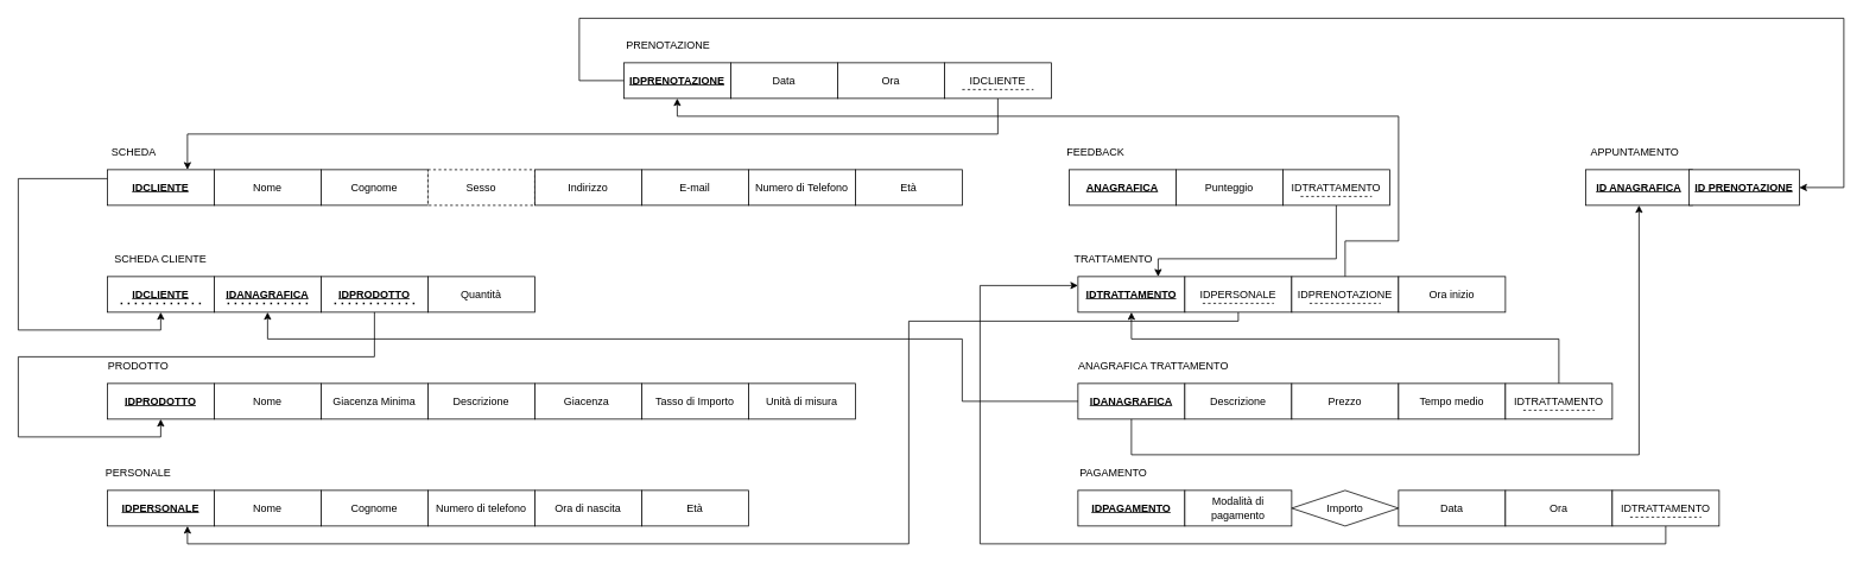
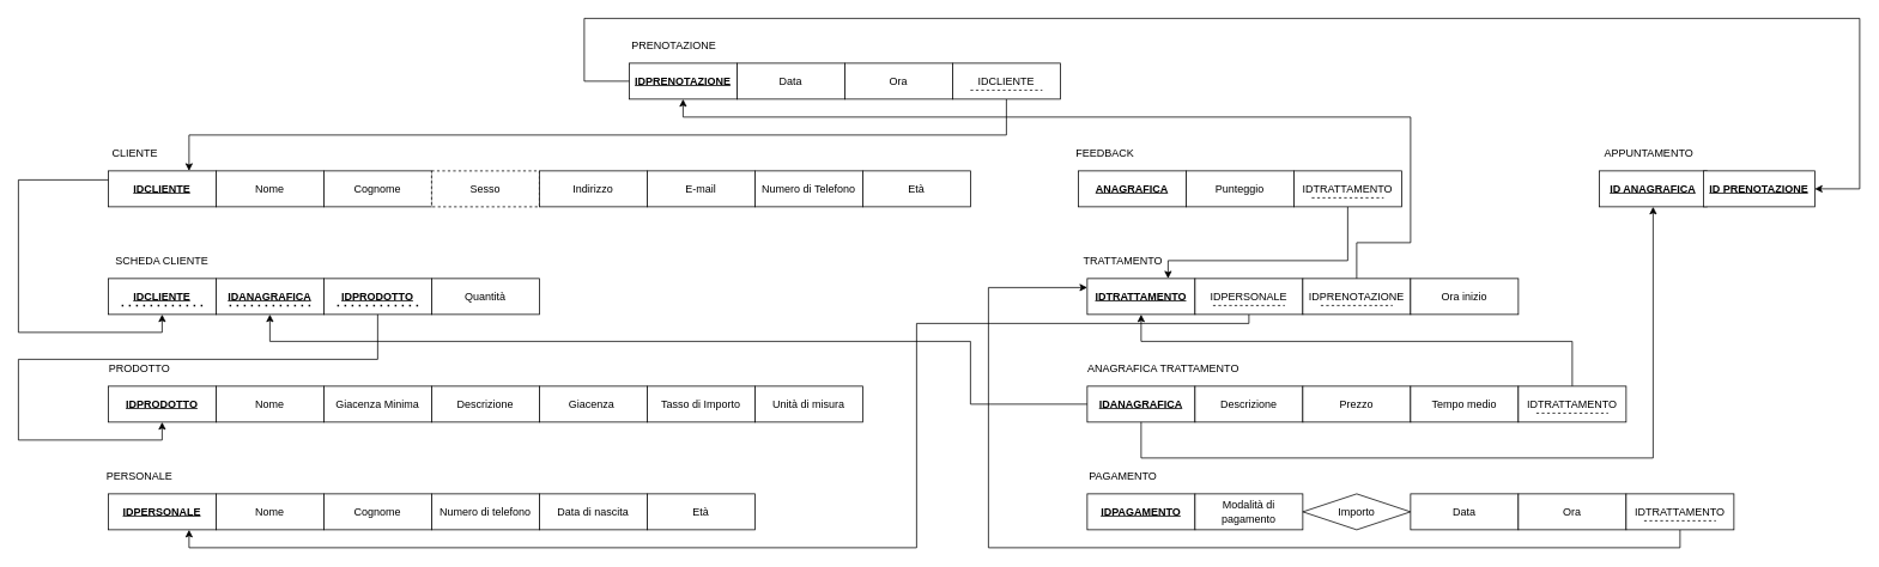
  <mxCell id="0" />
  <mxCell id="1" parent="0" />
  <mxCell id="2" value="&lt;u&gt;&lt;b&gt;IDCLIENTE&lt;/b&gt;&lt;/u&gt;" style="rounded=0;whiteSpace=wrap;html=1;" parent="1" vertex="1"><mxGeometry x="120" y="190" width="120" height="40" as="geometry" /></mxCell>
  <mxCell id="3" value="Nome" style="rounded=0;whiteSpace=wrap;html=1;" parent="1" vertex="1"><mxGeometry x="240" y="190" width="120" height="40" as="geometry" /></mxCell>
  <mxCell id="4" value="Cognome" style="rounded=0;whiteSpace=wrap;html=1;" parent="1" vertex="1"><mxGeometry x="360" y="190" width="120" height="40" as="geometry" /></mxCell>
  <mxCell id="5" value="Sesso" style="rounded=0;whiteSpace=wrap;html=1;dashed=1;" parent="1" vertex="1"><mxGeometry x="480" y="190" width="120" height="40" as="geometry" /></mxCell>
  <mxCell id="6" value="&lt;b&gt;&lt;u&gt;IDCLIENTE&lt;/u&gt;&lt;/b&gt;" style="rounded=0;whiteSpace=wrap;html=1;" parent="1" vertex="1"><mxGeometry x="120" y="310" width="120" height="40" as="geometry" /></mxCell>
  <mxCell id="7" value="&lt;b&gt;&lt;u&gt;IDANAGRAFICA&lt;/u&gt;&lt;/b&gt;" style="rounded=0;whiteSpace=wrap;html=1;" parent="1" vertex="1"><mxGeometry x="240" y="310" width="120" height="40" as="geometry" /></mxCell>
  <mxCell id="8" value="&lt;u&gt;&lt;b&gt;IDPRODOTTO&lt;/b&gt;&lt;/u&gt;" style="rounded=0;whiteSpace=wrap;html=1;" parent="1" vertex="1"><mxGeometry x="360" y="310" width="120" height="40" as="geometry" /></mxCell>
  <mxCell id="9" value="Quantità" style="rounded=0;whiteSpace=wrap;html=1;" parent="1" vertex="1"><mxGeometry x="480" y="310" width="120" height="40" as="geometry" /></mxCell>
  <mxCell id="10" value="&lt;b&gt;&lt;u&gt;IDPRODOTTO&lt;/u&gt;&lt;/b&gt;" style="rounded=0;whiteSpace=wrap;html=1;" parent="1" vertex="1"><mxGeometry x="120" y="430" width="120" height="40" as="geometry" /></mxCell>
  <mxCell id="11" value="Nome" style="rounded=0;whiteSpace=wrap;html=1;" parent="1" vertex="1"><mxGeometry x="240" y="430" width="120" height="40" as="geometry" /></mxCell>
  <mxCell id="12" value="Giacenza Minima" style="rounded=0;whiteSpace=wrap;html=1;" parent="1" vertex="1"><mxGeometry x="360" y="430" width="120" height="40" as="geometry" /></mxCell>
  <mxCell id="13" value="Descrizione" style="rounded=0;whiteSpace=wrap;html=1;" parent="1" vertex="1"><mxGeometry x="480" y="430" width="120" height="40" as="geometry" /></mxCell>
  <mxCell id="14" value="&lt;b&gt;&lt;u&gt;IDPERSONALE&lt;/u&gt;&lt;/b&gt;" style="rounded=0;whiteSpace=wrap;html=1;" parent="1" vertex="1"><mxGeometry x="120" y="550" width="120" height="40" as="geometry" /></mxCell>
  <mxCell id="15" value="Nome" style="rounded=0;whiteSpace=wrap;html=1;" parent="1" vertex="1"><mxGeometry x="240" y="550" width="120" height="40" as="geometry" /></mxCell>
  <mxCell id="16" value="Cognome" style="rounded=0;whiteSpace=wrap;html=1;" parent="1" vertex="1"><mxGeometry x="360" y="550" width="120" height="40" as="geometry" /></mxCell>
  <mxCell id="17" value="Numero di telefono" style="rounded=0;whiteSpace=wrap;html=1;" parent="1" vertex="1"><mxGeometry x="480" y="550" width="120" height="40" as="geometry" /></mxCell>
  <mxCell id="18" value="&lt;b&gt;&lt;u&gt;IDTRATTAMENTO&lt;/u&gt;&lt;/b&gt;" style="rounded=0;whiteSpace=wrap;html=1;" parent="1" vertex="1"><mxGeometry x="1210" y="310" width="120" height="40" as="geometry" /></mxCell>
  <mxCell id="19" style="edgeStyle=orthogonalEdgeStyle;rounded=0;orthogonalLoop=1;jettySize=auto;html=1;entryX=0.75;entryY=1;entryDx=0;entryDy=0;exitX=0.5;exitY=1;exitDx=0;exitDy=0;" parent="1" source="20" target="14" edge="1"><mxGeometry relative="1" as="geometry"><mxPoint x="1390" y="350" as="sourcePoint" /><Array as="points"><mxPoint x="1390" y="360" /><mxPoint x="1020" y="360" /><mxPoint x="1020" y="610" /><mxPoint x="210" y="610" /></Array></mxGeometry></mxCell>
  <mxCell id="20" value="IDPERSONALE" style="rounded=0;whiteSpace=wrap;html=1;" parent="1" vertex="1"><mxGeometry x="1330" y="310" width="120" height="40" as="geometry" /></mxCell>
  <mxCell id="21" style="edgeStyle=orthogonalEdgeStyle;rounded=0;orthogonalLoop=1;jettySize=auto;html=1;entryX=0.5;entryY=1;entryDx=0;entryDy=0;exitX=0.5;exitY=0;exitDx=0;exitDy=0;exitPerimeter=0;" parent="1" source="22" target="32" edge="1"><mxGeometry relative="1" as="geometry"><Array as="points"><mxPoint x="1510" y="270" /><mxPoint x="1570" y="270" /><mxPoint x="1570" y="130" /><mxPoint x="760" y="130" /></Array></mxGeometry></mxCell>
  <mxCell id="22" value="IDPRENOTAZIONE" style="rounded=0;whiteSpace=wrap;html=1;" parent="1" vertex="1"><mxGeometry x="1450" y="310" width="120" height="40" as="geometry" /></mxCell>
  <mxCell id="23" value="&lt;b&gt;&lt;u&gt;IDANAGRAFICA&lt;/u&gt;&lt;/b&gt;" style="rounded=0;whiteSpace=wrap;html=1;" parent="1" vertex="1"><mxGeometry x="1210" y="430" width="120" height="40" as="geometry" /></mxCell>
  <mxCell id="24" value="Descrizione" style="rounded=0;whiteSpace=wrap;html=1;" parent="1" vertex="1"><mxGeometry x="1330" y="430" width="120" height="40" as="geometry" /></mxCell>
  <mxCell id="25" value="Prezzo" style="rounded=0;whiteSpace=wrap;html=1;" parent="1" vertex="1"><mxGeometry x="1450" y="430" width="120" height="40" as="geometry" /></mxCell>
  <mxCell id="26" value="Tempo medio" style="rounded=0;whiteSpace=wrap;html=1;" parent="1" vertex="1"><mxGeometry x="1570" y="430" width="120" height="40" as="geometry" /></mxCell>
- <mxCell id="27" value="SCHEDA" style="text;html=1;strokeColor=none;fillColor=none;align=center;verticalAlign=middle;whiteSpace=wrap;rounded=0;" parent="1" vertex="1"><mxGeometry x="130" y="160" width="40" height="20" as="geometry" /></mxCell>
+ <mxCell id="27" value="CLIENTE" style="text;html=1;strokeColor=none;fillColor=none;align=center;verticalAlign=middle;whiteSpace=wrap;rounded=0;" parent="1" vertex="1"><mxGeometry x="130" y="160" width="40" height="20" as="geometry" /></mxCell>
  <mxCell id="28" value="SCHEDA CLIENTE" style="text;html=1;strokeColor=none;fillColor=none;align=center;verticalAlign=middle;whiteSpace=wrap;rounded=0;" parent="1" vertex="1"><mxGeometry x="120" y="280" width="120" height="20" as="geometry" /></mxCell>
  <mxCell id="29" value="PRODOTTO" style="text;html=1;strokeColor=none;fillColor=none;align=center;verticalAlign=middle;whiteSpace=wrap;rounded=0;" parent="1" vertex="1"><mxGeometry x="135" y="400" width="40" height="20" as="geometry" /></mxCell>
  <mxCell id="30" value="&lt;u&gt;&lt;b&gt;ANAGRAFICA&lt;/b&gt;&lt;/u&gt;" style="rounded=0;whiteSpace=wrap;html=1;" parent="1" vertex="1"><mxGeometry x="1200" y="190" width="120" height="40" as="geometry" /></mxCell>
  <mxCell id="31" value="Punteggio" style="rounded=0;whiteSpace=wrap;html=1;" parent="1" vertex="1"><mxGeometry x="1320" y="190" width="120" height="40" as="geometry" /></mxCell>
  <mxCell id="32" value="&lt;b&gt;&lt;u&gt;IDPRENOTAZIONE&lt;/u&gt;&lt;/b&gt;" style="rounded=0;whiteSpace=wrap;html=1;" parent="1" vertex="1"><mxGeometry x="700" y="70" width="120" height="40" as="geometry" /></mxCell>
  <mxCell id="33" value="Data" style="rounded=0;whiteSpace=wrap;html=1;" parent="1" vertex="1"><mxGeometry x="820" y="70" width="120" height="40" as="geometry" /></mxCell>
  <mxCell id="34" value="Ora" style="rounded=0;whiteSpace=wrap;html=1;" parent="1" vertex="1"><mxGeometry x="940" y="70" width="120" height="40" as="geometry" /></mxCell>
  <mxCell id="35" style="edgeStyle=orthogonalEdgeStyle;rounded=0;orthogonalLoop=1;jettySize=auto;html=1;exitX=0.5;exitY=1;exitDx=0;exitDy=0;entryX=0.75;entryY=0;entryDx=0;entryDy=0;" parent="1" source="36" target="2" edge="1"><mxGeometry relative="1" as="geometry" /></mxCell>
  <mxCell id="36" value="IDCLIENTE" style="rounded=0;whiteSpace=wrap;html=1;" parent="1" vertex="1"><mxGeometry x="1060" y="70" width="120" height="40" as="geometry" /></mxCell>
  <mxCell id="37" value="FEEDBACK" style="text;html=1;strokeColor=none;fillColor=none;align=center;verticalAlign=middle;whiteSpace=wrap;rounded=0;" parent="1" vertex="1"><mxGeometry x="1210" y="160" width="40" height="20" as="geometry" /></mxCell>
  <mxCell id="38" value="PRENOTAZIONE" style="text;html=1;strokeColor=none;fillColor=none;align=center;verticalAlign=middle;whiteSpace=wrap;rounded=0;" parent="1" vertex="1"><mxGeometry x="730" y="40" width="40" height="20" as="geometry" /></mxCell>
  <mxCell id="39" value="TRATTAMENTO" style="text;html=1;strokeColor=none;fillColor=none;align=center;verticalAlign=middle;whiteSpace=wrap;rounded=0;" parent="1" vertex="1"><mxGeometry x="1230" y="280" width="40" height="20" as="geometry" /></mxCell>
  <mxCell id="40" value="PERSONALE" style="text;html=1;strokeColor=none;fillColor=none;align=center;verticalAlign=middle;whiteSpace=wrap;rounded=0;" parent="1" vertex="1"><mxGeometry x="135" y="520" width="40" height="20" as="geometry" /></mxCell>
  <mxCell id="41" value="ANAGRAFICA TRATTAMENTO" style="text;html=1;strokeColor=none;fillColor=none;align=center;verticalAlign=middle;whiteSpace=wrap;rounded=0;" parent="1" vertex="1"><mxGeometry x="1200" y="400" width="190" height="20" as="geometry" /></mxCell>
  <mxCell id="42" value="&lt;b&gt;&lt;u&gt;IDPAGAMENTO&lt;/u&gt;&lt;/b&gt;" style="rounded=0;whiteSpace=wrap;html=1;" parent="1" vertex="1"><mxGeometry x="1210" y="550" width="120" height="40" as="geometry" /></mxCell>
  <mxCell id="43" value="Modalità di pagamento" style="rounded=0;whiteSpace=wrap;html=1;" parent="1" vertex="1"><mxGeometry x="1330" y="550" width="120" height="40" as="geometry" /></mxCell>
  <mxCell id="44" value="Importo" style="rhombus;whiteSpace=wrap;html=1;" parent="1" vertex="1"><mxGeometry x="1450" y="550" width="120" height="40" as="geometry" /></mxCell>
  <mxCell id="45" value="Data" style="rounded=0;whiteSpace=wrap;html=1;" parent="1" vertex="1"><mxGeometry x="1570" y="550" width="120" height="40" as="geometry" /></mxCell>
  <mxCell id="46" value="PAGAMENTO" style="text;html=1;strokeColor=none;fillColor=none;align=center;verticalAlign=middle;whiteSpace=wrap;rounded=0;" parent="1" vertex="1"><mxGeometry x="1200" y="520" width="100" height="20" as="geometry" /></mxCell>
  <mxCell id="47" value="Indirizzo" style="rounded=0;whiteSpace=wrap;html=1;" parent="1" vertex="1"><mxGeometry x="600" y="190" width="120" height="40" as="geometry" /></mxCell>
  <mxCell id="48" value="E-mail" style="rounded=0;whiteSpace=wrap;html=1;" parent="1" vertex="1"><mxGeometry x="720" y="190" width="120" height="40" as="geometry" /></mxCell>
  <mxCell id="49" value="Numero di Telefono" style="rounded=0;whiteSpace=wrap;html=1;" parent="1" vertex="1"><mxGeometry x="840" y="190" width="120" height="40" as="geometry" /></mxCell>
  <mxCell id="50" value="Età" style="rounded=0;whiteSpace=wrap;html=1;" parent="1" vertex="1"><mxGeometry x="960" y="190" width="120" height="40" as="geometry" /></mxCell>
  <mxCell id="51" style="edgeStyle=orthogonalEdgeStyle;rounded=0;orthogonalLoop=1;jettySize=auto;html=1;entryX=0.75;entryY=0;entryDx=0;entryDy=0;" parent="1" source="52" target="18" edge="1"><mxGeometry relative="1" as="geometry"><Array as="points"><mxPoint x="1500" y="290" /><mxPoint x="1300" y="290" /></Array></mxGeometry></mxCell>
  <mxCell id="52" value="IDTRATTAMENTO" style="rounded=0;whiteSpace=wrap;html=1;" parent="1" vertex="1"><mxGeometry x="1440" y="190" width="120" height="40" as="geometry" /></mxCell>
- <mxCell id="53" value="Ora di nascita" style="rounded=0;whiteSpace=wrap;html=1;" parent="1" vertex="1"><mxGeometry x="600" y="550" width="120" height="40" as="geometry" /></mxCell>
+ <mxCell id="53" value="Data di nascita" style="rounded=0;whiteSpace=wrap;html=1;" parent="1" vertex="1"><mxGeometry x="600" y="550" width="120" height="40" as="geometry" /></mxCell>
  <mxCell id="54" value="Età" style="rounded=0;whiteSpace=wrap;html=1;" parent="1" vertex="1"><mxGeometry x="720" y="550" width="120" height="40" as="geometry" /></mxCell>
  <mxCell id="55" value="Ora" style="rounded=0;whiteSpace=wrap;html=1;" parent="1" vertex="1"><mxGeometry x="1690" y="550" width="120" height="40" as="geometry" /></mxCell>
  <mxCell id="56" value="" style="endArrow=none;dashed=1;html=1;" parent="1" edge="1"><mxGeometry width="50" height="50" relative="1" as="geometry"><mxPoint x="1460" y="220" as="sourcePoint" /><mxPoint x="1540" y="220" as="targetPoint" /></mxGeometry></mxCell>
  <mxCell id="57" value="" style="endArrow=none;dashed=1;html=1;" parent="1" edge="1"><mxGeometry width="50" height="50" relative="1" as="geometry"><mxPoint x="1080" y="100" as="sourcePoint" /><mxPoint x="1160" y="100" as="targetPoint" /></mxGeometry></mxCell>
  <mxCell id="58" value="" style="endArrow=none;dashed=1;html=1;" parent="1" edge="1"><mxGeometry width="50" height="50" relative="1" as="geometry"><mxPoint x="1350" y="340" as="sourcePoint" /><mxPoint x="1430" y="340" as="targetPoint" /></mxGeometry></mxCell>
  <mxCell id="59" value="" style="endArrow=none;dashed=1;html=1;" parent="1" edge="1"><mxGeometry width="50" height="50" relative="1" as="geometry"><mxPoint x="1470" y="340" as="sourcePoint" /><mxPoint x="1550" y="340" as="targetPoint" /></mxGeometry></mxCell>
  <mxCell id="60" value="Giacenza&amp;nbsp;" style="rounded=0;whiteSpace=wrap;html=1;" parent="1" vertex="1"><mxGeometry x="600" y="430" width="120" height="40" as="geometry" /></mxCell>
  <mxCell id="61" value="Tasso di Importo" style="rounded=0;whiteSpace=wrap;html=1;" parent="1" vertex="1"><mxGeometry x="720" y="430" width="120" height="40" as="geometry" /></mxCell>
  <mxCell id="62" value="Unità di misura" style="rounded=0;whiteSpace=wrap;html=1;" parent="1" vertex="1"><mxGeometry x="840" y="430" width="120" height="40" as="geometry" /></mxCell>
  <mxCell id="63" value="Ora inizio" style="rounded=0;whiteSpace=wrap;html=1;" parent="1" vertex="1"><mxGeometry x="1570" y="310" width="120" height="40" as="geometry" /></mxCell>
  <mxCell id="64" style="edgeStyle=orthogonalEdgeStyle;rounded=0;orthogonalLoop=1;jettySize=auto;html=1;entryX=0.5;entryY=1;entryDx=0;entryDy=0;" parent="1" source="65" target="18" edge="1"><mxGeometry relative="1" as="geometry"><mxPoint x="1360" y="390" as="targetPoint" /><Array as="points"><mxPoint x="1750" y="380" /><mxPoint x="1270" y="380" /></Array></mxGeometry></mxCell>
  <mxCell id="65" value="IDTRATTAMENTO" style="rounded=0;whiteSpace=wrap;html=1;" parent="1" vertex="1"><mxGeometry x="1690" y="430" width="120" height="40" as="geometry" /></mxCell>
  <mxCell id="66" value="" style="endArrow=none;dashed=1;html=1;" parent="1" edge="1"><mxGeometry width="50" height="50" relative="1" as="geometry"><mxPoint x="1710" y="460" as="sourcePoint" /><mxPoint x="1790" y="460" as="targetPoint" /></mxGeometry></mxCell>
  <mxCell id="67" style="edgeStyle=orthogonalEdgeStyle;rounded=0;orthogonalLoop=1;jettySize=auto;html=1;entryX=0;entryY=0.25;entryDx=0;entryDy=0;" parent="1" source="68" target="18" edge="1"><mxGeometry relative="1" as="geometry"><Array as="points"><mxPoint x="1870" y="610" /><mxPoint x="1100" y="610" /><mxPoint x="1100" y="320" /></Array></mxGeometry></mxCell>
  <mxCell id="68" value="IDTRATTAMENTO" style="rounded=0;whiteSpace=wrap;html=1;" parent="1" vertex="1"><mxGeometry x="1810" y="550" width="120" height="40" as="geometry" /></mxCell>
  <mxCell id="69" value="" style="endArrow=none;dashed=1;html=1;" parent="1" edge="1"><mxGeometry width="50" height="50" relative="1" as="geometry"><mxPoint x="1830" y="580" as="sourcePoint" /><mxPoint x="1910" y="580" as="targetPoint" /></mxGeometry></mxCell>
  <mxCell id="70" value="&lt;u&gt;&lt;b&gt;ID ANAGRAFICA&lt;/b&gt;&lt;/u&gt;" style="rounded=0;whiteSpace=wrap;html=1;" parent="1" vertex="1"><mxGeometry x="1780" y="190" width="120" height="40" as="geometry" /></mxCell>
  <mxCell id="71" value="&lt;u&gt;&lt;b&gt;ID PRENOTAZIONE&lt;/b&gt;&lt;/u&gt;" style="rounded=0;whiteSpace=wrap;html=1;" parent="1" vertex="1"><mxGeometry x="1896" y="190" width="124" height="40" as="geometry" /></mxCell>
  <mxCell id="72" value="APPUNTAMENTO" style="text;html=1;align=center;verticalAlign=middle;resizable=0;points=[];autosize=1;" parent="1" vertex="1"><mxGeometry x="1780" y="160" width="110" height="20" as="geometry" /></mxCell>
  <mxCell id="73" value="" style="endArrow=classic;html=1;edgeStyle=orthogonalEdgeStyle;rounded=0;exitX=0;exitY=0.5;exitDx=0;exitDy=0;entryX=1;entryY=0.5;entryDx=0;entryDy=0;" parent="1" source="32" target="71" edge="1"><mxGeometry width="50" height="50" relative="1" as="geometry"><mxPoint x="580" y="60" as="sourcePoint" /><mxPoint x="1970" y="20" as="targetPoint" /><Array as="points"><mxPoint x="650" y="90" /><mxPoint x="650" y="20" /><mxPoint x="2070" y="20" /><mxPoint x="2070" y="210" /></Array></mxGeometry></mxCell>
  <mxCell id="74" value="" style="endArrow=classic;html=1;rounded=0;edgeStyle=orthogonalEdgeStyle;entryX=0.5;entryY=1;entryDx=0;entryDy=0;exitX=0.5;exitY=1;exitDx=0;exitDy=0;" parent="1" source="23" target="70" edge="1"><mxGeometry width="50" height="50" relative="1" as="geometry"><mxPoint x="1680" y="250" as="sourcePoint" /><mxPoint x="1710" y="210" as="targetPoint" /><Array as="points"><mxPoint x="1270" y="510" /><mxPoint x="1840" y="510" /></Array></mxGeometry></mxCell>
  <mxCell id="75" value="" style="endArrow=none;dashed=1;html=1;dashPattern=1 3;strokeWidth=2;" edge="1" parent="1"><mxGeometry width="50" height="50" relative="1" as="geometry"><mxPoint x="135" y="340" as="sourcePoint" /><mxPoint x="225" y="340" as="targetPoint" /></mxGeometry></mxCell>
  <mxCell id="76" value="" style="endArrow=none;dashed=1;html=1;dashPattern=1 3;strokeWidth=2;" edge="1" parent="1"><mxGeometry width="50" height="50" relative="1" as="geometry"><mxPoint x="255" y="340" as="sourcePoint" /><mxPoint x="345" y="340" as="targetPoint" /></mxGeometry></mxCell>
  <mxCell id="77" value="" style="endArrow=none;dashed=1;html=1;dashPattern=1 3;strokeWidth=2;" edge="1" parent="1"><mxGeometry width="50" height="50" relative="1" as="geometry"><mxPoint x="375" y="340" as="sourcePoint" /><mxPoint x="465" y="340" as="targetPoint" /></mxGeometry></mxCell>
  <mxCell id="78" value="" style="endArrow=classic;html=1;rounded=0;edgeStyle=orthogonalEdgeStyle;exitX=0;exitY=0.25;exitDx=0;exitDy=0;" edge="1" parent="1" source="2"><mxGeometry width="50" height="50" relative="1" as="geometry"><mxPoint x="20" y="450" as="sourcePoint" /><mxPoint x="180" y="350" as="targetPoint" /><Array as="points"><mxPoint x="20" y="200" /><mxPoint x="20" y="370" /><mxPoint x="180" y="370" /></Array></mxGeometry></mxCell>
  <mxCell id="79" value="" style="endArrow=classic;html=1;rounded=0;edgeStyle=orthogonalEdgeStyle;entryX=0.5;entryY=1;entryDx=0;entryDy=0;exitX=0;exitY=0.5;exitDx=0;exitDy=0;" edge="1" parent="1" source="23" target="7"><mxGeometry width="50" height="50" relative="1" as="geometry"><mxPoint x="940" y="350" as="sourcePoint" /><mxPoint x="310" y="380" as="targetPoint" /><Array as="points"><mxPoint x="1080" y="450" /><mxPoint x="1080" y="380" /><mxPoint x="300" y="380" /></Array></mxGeometry></mxCell>
  <mxCell id="80" value="" style="endArrow=classic;html=1;rounded=0;edgeStyle=orthogonalEdgeStyle;exitX=0.5;exitY=1;exitDx=0;exitDy=0;entryX=0.5;entryY=1;entryDx=0;entryDy=0;" edge="1" parent="1" source="8" target="10"><mxGeometry width="50" height="50" relative="1" as="geometry"><mxPoint x="10" y="490" as="sourcePoint" /><mxPoint x="70" y="640" as="targetPoint" /><Array as="points"><mxPoint x="420" y="400" /><mxPoint x="20" y="400" /><mxPoint x="20" y="490" /><mxPoint x="180" y="490" /></Array></mxGeometry></mxCell>
